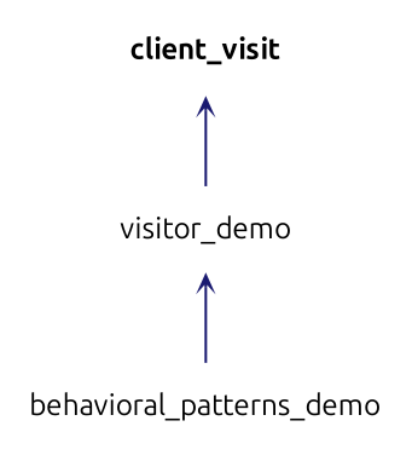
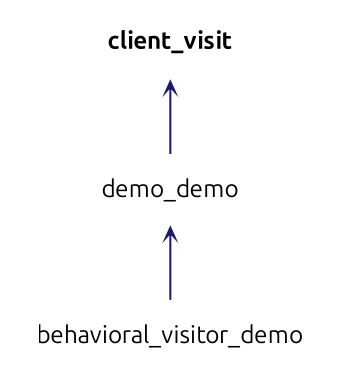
  digraph {
    rankdir=TB
    node [fontname=Ubuntu fontsize=12 shape=plaintext]
    edge [arrowhead=open arrowsize=0.5 arrowtail=open color=midnightblue dir=back fontname=Ubuntu labelfontsize=10 style=solid]
    n1 [label=<<b>client_visit</b>>]
-   n2 [label=visitor_demo]
-   n3 [label=behavioral_patterns_demo]
+   n2 [label=demo_demo]
+   n3 [label=behavioral_visitor_demo]
    n1 -> n2
    n2 -> n3
  }
